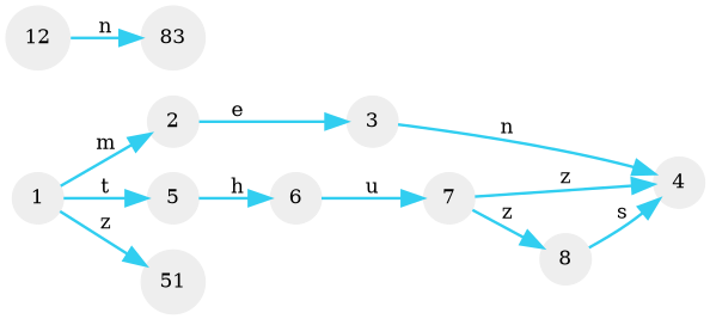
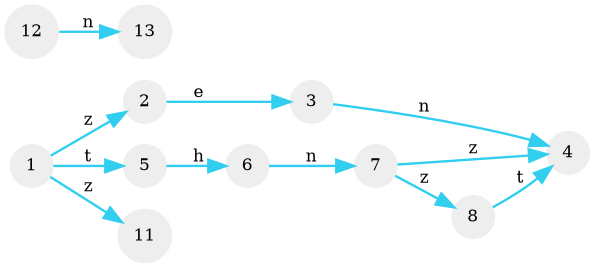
  digraph {
    rankdir=LR
    node [color="#EEEEEE" fillcolor="#EEEEEE" shape=circle style=filled]
    edge [arrowsize=1.5 color="#31CEF0" style=bold]
    1
    2
    5
-   11 [label=51]
+   11
    3
    6
    4
    7
    8
    12
-   13 [label=83]
-   1 -> 2 [label=m]
+   13
+   1 -> 2 [label=z]
    1 -> 5 [label=t]
    1 -> 11 [label=z]
    2 -> 3 [label=e]
    5 -> 6 [label=h]
    3 -> 4 [label=n]
-   6 -> 7 [label=u]
+   6 -> 7 [label=n]
    7 -> 4 [label=z]
    7 -> 8 [label=z]
-   8 -> 4 [label=s]
+   8 -> 4 [label=t]
    12 -> 13 [label=n]
  }
